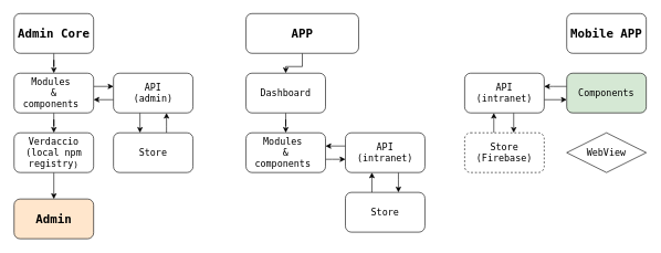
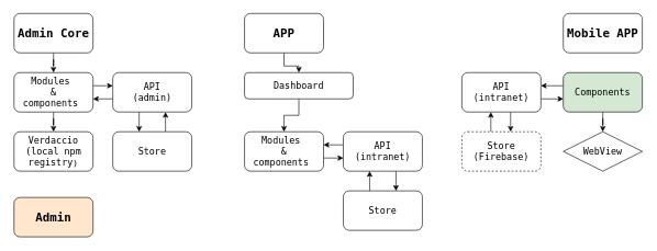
  <mxCell id="0" />
  <mxCell id="1" parent="0" />
  <mxCell id="2" value="" style="edgeStyle=orthogonalEdgeStyle;rounded=0;orthogonalLoop=1;jettySize=auto;html=1;" edge="1" parent="1" source="3" target="28"><mxGeometry relative="1" as="geometry" /></mxCell>
- <mxCell id="3" value="&lt;font style=&quot;font-size: 18px;&quot; face=&quot;monospace&quot;&gt;&lt;b style=&quot;&quot;&gt;APP&lt;/b&gt;&lt;/font&gt;" style="rounded=1;whiteSpace=wrap;html=1;" vertex="1" parent="1"><mxGeometry x="370" y="20" width="170" height="60" as="geometry" /></mxCell>
+ <mxCell id="3" value="&lt;font style=&quot;font-size: 18px;&quot; face=&quot;monospace&quot;&gt;&lt;b style=&quot;&quot;&gt;APP&lt;/b&gt;&lt;/font&gt;" style="rounded=1;whiteSpace=wrap;html=1;" vertex="1" parent="1"><mxGeometry x="370" y="20" width="120" height="60" as="geometry" /></mxCell>
  <mxCell id="4" value="&lt;font style=&quot;font-size: 18px;&quot; face=&quot;monospace&quot;&gt;&lt;b style=&quot;&quot;&gt;Admin&lt;/b&gt;&lt;/font&gt;" style="rounded=1;whiteSpace=wrap;html=1;fillColor=#ffe6cc;" vertex="1" parent="1"><mxGeometry x="20" y="300" width="120" height="60" as="geometry" /></mxCell>
  <mxCell id="5" value="&lt;font style=&quot;font-size: 18px;&quot; face=&quot;monospace&quot;&gt;&lt;b&gt;Mobile APP&lt;/b&gt;&lt;/font&gt;" style="rounded=1;whiteSpace=wrap;html=1;" vertex="1" parent="1"><mxGeometry x="854" y="20" width="120" height="60" as="geometry" /></mxCell>
  <mxCell id="6" value="" style="edgeStyle=orthogonalEdgeStyle;rounded=0;orthogonalLoop=1;jettySize=auto;html=1;" edge="1" parent="1"><mxGeometry relative="1" as="geometry"><mxPoint x="820" y="149.996" as="sourcePoint" /><mxPoint x="854" y="149.996" as="targetPoint" /></mxGeometry></mxCell>
  <mxCell id="7" value="" style="edgeStyle=orthogonalEdgeStyle;rounded=0;orthogonalLoop=1;jettySize=auto;html=1;" edge="1" parent="1" source="8" target="10"><mxGeometry relative="1" as="geometry"><Array as="points"><mxPoint x="774" y="190" /><mxPoint x="774" y="190" /></Array></mxGeometry></mxCell>
  <mxCell id="8" value="&lt;font style=&quot;font-size: 14px;&quot; face=&quot;monospace&quot;&gt;API&lt;br&gt;(intranet)&lt;br&gt;&lt;/font&gt;" style="rounded=1;whiteSpace=wrap;html=1;" vertex="1" parent="1"><mxGeometry x="700" y="110" width="120" height="60" as="geometry" /></mxCell>
  <mxCell id="9" value="" style="edgeStyle=orthogonalEdgeStyle;rounded=0;orthogonalLoop=1;jettySize=auto;html=1;" edge="1" parent="1" source="10" target="8"><mxGeometry relative="1" as="geometry"><Array as="points"><mxPoint x="744" y="180" /><mxPoint x="744" y="180" /></Array></mxGeometry></mxCell>
  <mxCell id="10" value="&lt;font style=&quot;font-size: 14px;&quot; face=&quot;monospace&quot;&gt;Store&lt;br&gt;(Firebase)&lt;br&gt;&lt;/font&gt;" style="rounded=1;whiteSpace=wrap;html=1;dashed=1;" vertex="1" parent="1"><mxGeometry x="700" y="200" width="120" height="60" as="geometry" /></mxCell>
  <mxCell id="11" value="" style="edgeStyle=orthogonalEdgeStyle;rounded=0;orthogonalLoop=1;jettySize=auto;html=1;" edge="1" parent="1" source="13" target="20"><mxGeometry relative="1" as="geometry"><Array as="points"><mxPoint x="160" y="130" /><mxPoint x="160" y="130" /></Array></mxGeometry></mxCell>
  <mxCell id="12" value="" style="edgeStyle=orthogonalEdgeStyle;rounded=0;orthogonalLoop=1;jettySize=auto;html=1;" edge="1" parent="1" source="13" target="15"><mxGeometry relative="1" as="geometry" /></mxCell>
  <mxCell id="13" value="&lt;font face=&quot;monospace&quot;&gt;&lt;font style=&quot;font-size: 14px;&quot;&gt;Modules&amp;nbsp;&lt;br&gt;&lt;/font&gt;&lt;font style=&quot;font-size: 14px;&quot;&gt;&amp;amp;&lt;br&gt;&lt;/font&gt;&lt;/font&gt;&lt;code&gt;&lt;font style=&quot;font-size: 14px;&quot;&gt;components&amp;nbsp;&lt;/font&gt;&lt;/code&gt;&lt;font face=&quot;monospace&quot;&gt;&lt;span style=&quot;font-size: 14px;&quot;&gt;&lt;br&gt;&lt;/span&gt;&lt;/font&gt;" style="rounded=1;whiteSpace=wrap;html=1;" vertex="1" parent="1"><mxGeometry x="20" y="110" width="120" height="60" as="geometry" /></mxCell>
- <mxCell id="14" value="" style="edgeStyle=orthogonalEdgeStyle;rounded=0;orthogonalLoop=1;jettySize=auto;html=1;" edge="1" parent="1" source="15" target="4"><mxGeometry relative="1" as="geometry" /></mxCell>
  <mxCell id="15" value="&lt;font style=&quot;font-size: 14px;&quot;&gt;&lt;font style=&quot;&quot; face=&quot;monospace&quot;&gt;Verdaccio&lt;br&gt;&lt;font style=&quot;&quot;&gt;(&lt;/font&gt;&lt;/font&gt;&lt;font face=&quot;monospace&quot;&gt;local npm registry&lt;/font&gt;&lt;/font&gt;&lt;font style=&quot;&quot; face=&quot;monospace&quot;&gt;&lt;font size=&quot;3&quot;&gt;)&lt;/font&gt;&lt;br&gt;&lt;/font&gt;" style="rounded=1;whiteSpace=wrap;html=1;" vertex="1" parent="1"><mxGeometry x="20" y="200" width="120" height="60" as="geometry" /></mxCell>
  <mxCell id="16" value="" style="edgeStyle=orthogonalEdgeStyle;rounded=0;orthogonalLoop=1;jettySize=auto;html=1;" edge="1" parent="1" source="17" target="13"><mxGeometry relative="1" as="geometry" /></mxCell>
  <mxCell id="17" value="&lt;font style=&quot;font-size: 18px;&quot; face=&quot;monospace&quot;&gt;&lt;b style=&quot;&quot;&gt;Admin Core&lt;/b&gt;&lt;/font&gt;" style="rounded=1;whiteSpace=wrap;html=1;" vertex="1" parent="1"><mxGeometry x="20" y="20" width="120" height="60" as="geometry" /></mxCell>
  <mxCell id="18" value="" style="edgeStyle=orthogonalEdgeStyle;rounded=0;orthogonalLoop=1;jettySize=auto;html=1;" edge="1" parent="1"><mxGeometry relative="1" as="geometry"><mxPoint x="170" y="150" as="sourcePoint" /><mxPoint x="140" y="150" as="targetPoint" /></mxGeometry></mxCell>
  <mxCell id="19" value="" style="edgeStyle=orthogonalEdgeStyle;rounded=0;orthogonalLoop=1;jettySize=auto;html=1;" edge="1" parent="1" source="20" target="32"><mxGeometry relative="1" as="geometry"><Array as="points"><mxPoint x="210" y="190" /><mxPoint x="210" y="190" /></Array></mxGeometry></mxCell>
  <mxCell id="20" value="&lt;font style=&quot;font-size: 14px;&quot; face=&quot;monospace&quot;&gt;API&lt;br&gt;(admin)&lt;/font&gt;" style="rounded=1;whiteSpace=wrap;html=1;" vertex="1" parent="1"><mxGeometry x="170" y="110" width="120" height="60" as="geometry" /></mxCell>
  <mxCell id="21" value="" style="edgeStyle=orthogonalEdgeStyle;rounded=0;orthogonalLoop=1;jettySize=auto;html=1;" edge="1" parent="1" source="22" target="25"><mxGeometry relative="1" as="geometry"><Array as="points"><mxPoint x="500" y="240" /><mxPoint x="500" y="240" /></Array></mxGeometry></mxCell>
  <mxCell id="22" value="&lt;font face=&quot;monospace&quot;&gt;&lt;font style=&quot;font-size: 14px;&quot;&gt;Modules&amp;nbsp;&lt;br&gt;&lt;/font&gt;&lt;font style=&quot;font-size: 14px;&quot;&gt;&amp;amp;&lt;br&gt;&lt;/font&gt;&lt;/font&gt;&lt;code&gt;&lt;font style=&quot;font-size: 14px;&quot;&gt;components&amp;nbsp;&lt;/font&gt;&lt;/code&gt;&lt;font face=&quot;monospace&quot;&gt;&lt;span style=&quot;font-size: 14px;&quot;&gt;&lt;br&gt;&lt;/span&gt;&lt;/font&gt;" style="rounded=1;whiteSpace=wrap;html=1;" vertex="1" parent="1"><mxGeometry x="370" y="200" width="120" height="60" as="geometry" /></mxCell>
  <mxCell id="23" value="" style="edgeStyle=orthogonalEdgeStyle;rounded=0;orthogonalLoop=1;jettySize=auto;html=1;" edge="1" parent="1"><mxGeometry relative="1" as="geometry"><mxPoint x="520" y="220" as="sourcePoint" /><mxPoint x="490" y="220" as="targetPoint" /></mxGeometry></mxCell>
  <mxCell id="24" value="" style="edgeStyle=orthogonalEdgeStyle;rounded=0;orthogonalLoop=1;jettySize=auto;html=1;" edge="1" parent="1" source="25" target="30"><mxGeometry relative="1" as="geometry"><Array as="points"><mxPoint x="600" y="270" /><mxPoint x="600" y="270" /></Array></mxGeometry></mxCell>
  <mxCell id="25" value="&lt;font style=&quot;font-size: 14px;&quot; face=&quot;monospace&quot;&gt;API&lt;br&gt;(intranet)&lt;/font&gt;" style="rounded=1;whiteSpace=wrap;html=1;" vertex="1" parent="1"><mxGeometry x="520" y="200" width="120" height="60" as="geometry" /></mxCell>
  <mxCell id="26" value="&lt;font style=&quot;font-size: 14px;&quot; face=&quot;monospace&quot;&gt;WebView&lt;/font&gt;" style="rhombus;whiteSpace=wrap;html=1;" vertex="1" parent="1"><mxGeometry x="854" y="200" width="120" height="60" as="geometry" /></mxCell>
  <mxCell id="27" value="" style="edgeStyle=orthogonalEdgeStyle;rounded=0;orthogonalLoop=1;jettySize=auto;html=1;" edge="1" parent="1" source="28" target="22"><mxGeometry relative="1" as="geometry" /></mxCell>
- <mxCell id="28" value="&lt;font face=&quot;monospace&quot;&gt;&lt;span style=&quot;font-size: 14px;&quot;&gt;Dashboard&lt;br&gt;&lt;/span&gt;&lt;/font&gt;" style="rounded=1;whiteSpace=wrap;html=1;" vertex="1" parent="1"><mxGeometry x="370" y="110" width="120" height="60" as="geometry" /></mxCell>
+ <mxCell id="28" value="&lt;font face=&quot;monospace&quot;&gt;&lt;span style=&quot;font-size: 14px;&quot;&gt;Dashboard&lt;br&gt;&lt;/span&gt;&lt;/font&gt;" style="rounded=1;whiteSpace=wrap;html=1;" vertex="1" parent="1"><mxGeometry x="370" y="110" width="165" height="40" as="geometry" /></mxCell>
  <mxCell id="29" value="" style="edgeStyle=orthogonalEdgeStyle;rounded=0;orthogonalLoop=1;jettySize=auto;html=1;" edge="1" parent="1" source="30" target="25"><mxGeometry relative="1" as="geometry"><Array as="points"><mxPoint x="560" y="270" /><mxPoint x="560" y="270" /></Array></mxGeometry></mxCell>
  <mxCell id="30" value="&lt;font face=&quot;monospace&quot;&gt;&lt;span style=&quot;font-size: 14px;&quot;&gt;Store&lt;/span&gt;&lt;/font&gt;" style="rounded=1;whiteSpace=wrap;html=1;" vertex="1" parent="1"><mxGeometry x="520" y="290" width="120" height="60" as="geometry" /></mxCell>
  <mxCell id="31" value="" style="edgeStyle=orthogonalEdgeStyle;rounded=0;orthogonalLoop=1;jettySize=auto;html=1;" edge="1" parent="1" source="32" target="20"><mxGeometry relative="1" as="geometry"><Array as="points"><mxPoint x="250" y="190" /><mxPoint x="250" y="190" /></Array></mxGeometry></mxCell>
  <mxCell id="32" value="&lt;font face=&quot;monospace&quot;&gt;&lt;span style=&quot;font-size: 14px;&quot;&gt;Store&lt;br&gt;&lt;/span&gt;&lt;/font&gt;" style="rounded=1;whiteSpace=wrap;html=1;" vertex="1" parent="1"><mxGeometry x="170" y="200" width="120" height="60" as="geometry" /></mxCell>
  <mxCell id="33" value="" style="edgeStyle=orthogonalEdgeStyle;rounded=0;orthogonalLoop=1;jettySize=auto;html=1;" edge="1" parent="1" source="35" target="8"><mxGeometry relative="1" as="geometry"><Array as="points"><mxPoint x="834" y="130" /><mxPoint x="834" y="130" /></Array></mxGeometry></mxCell>
+ <mxCell id="34" value="" style="edgeStyle=orthogonalEdgeStyle;rounded=0;orthogonalLoop=1;jettySize=auto;html=1;" edge="1" parent="1" source="35" target="26"><mxGeometry relative="1" as="geometry" /></mxCell>
  <mxCell id="35" value="&lt;code&gt;&lt;font style=&quot;font-size: 14px;&quot;&gt;Components&lt;/font&gt;&lt;/code&gt;&lt;font face=&quot;monospace&quot;&gt;&lt;span style=&quot;font-size: 14px;&quot;&gt;&lt;br&gt;&lt;/span&gt;&lt;/font&gt;" style="rounded=1;whiteSpace=wrap;html=1;fillColor=#d5e8d4;" vertex="1" parent="1"><mxGeometry x="854" y="110" width="120" height="60" as="geometry" /></mxCell>
